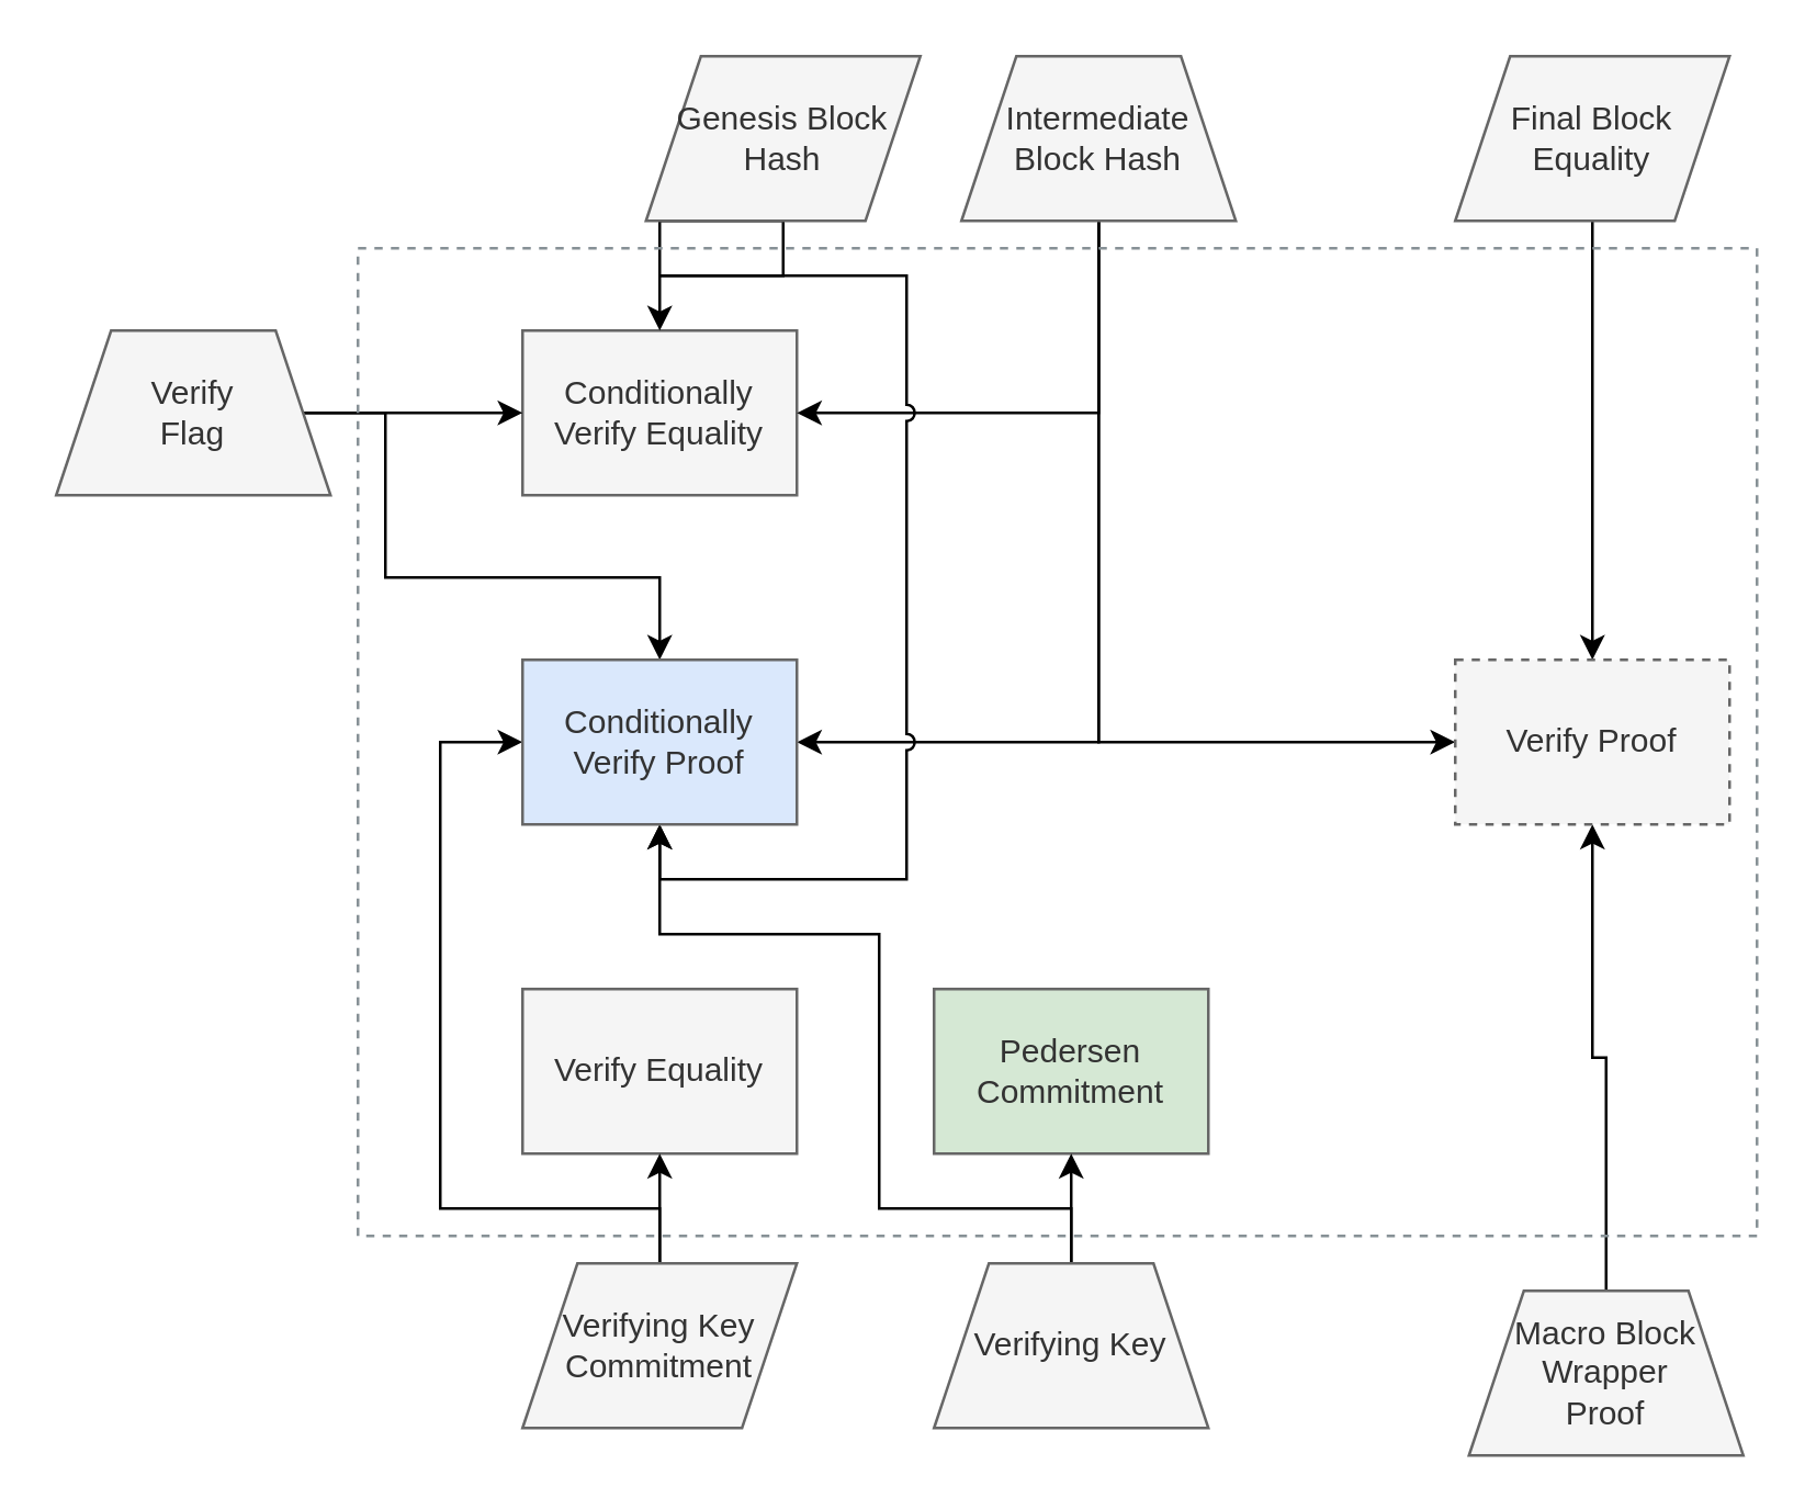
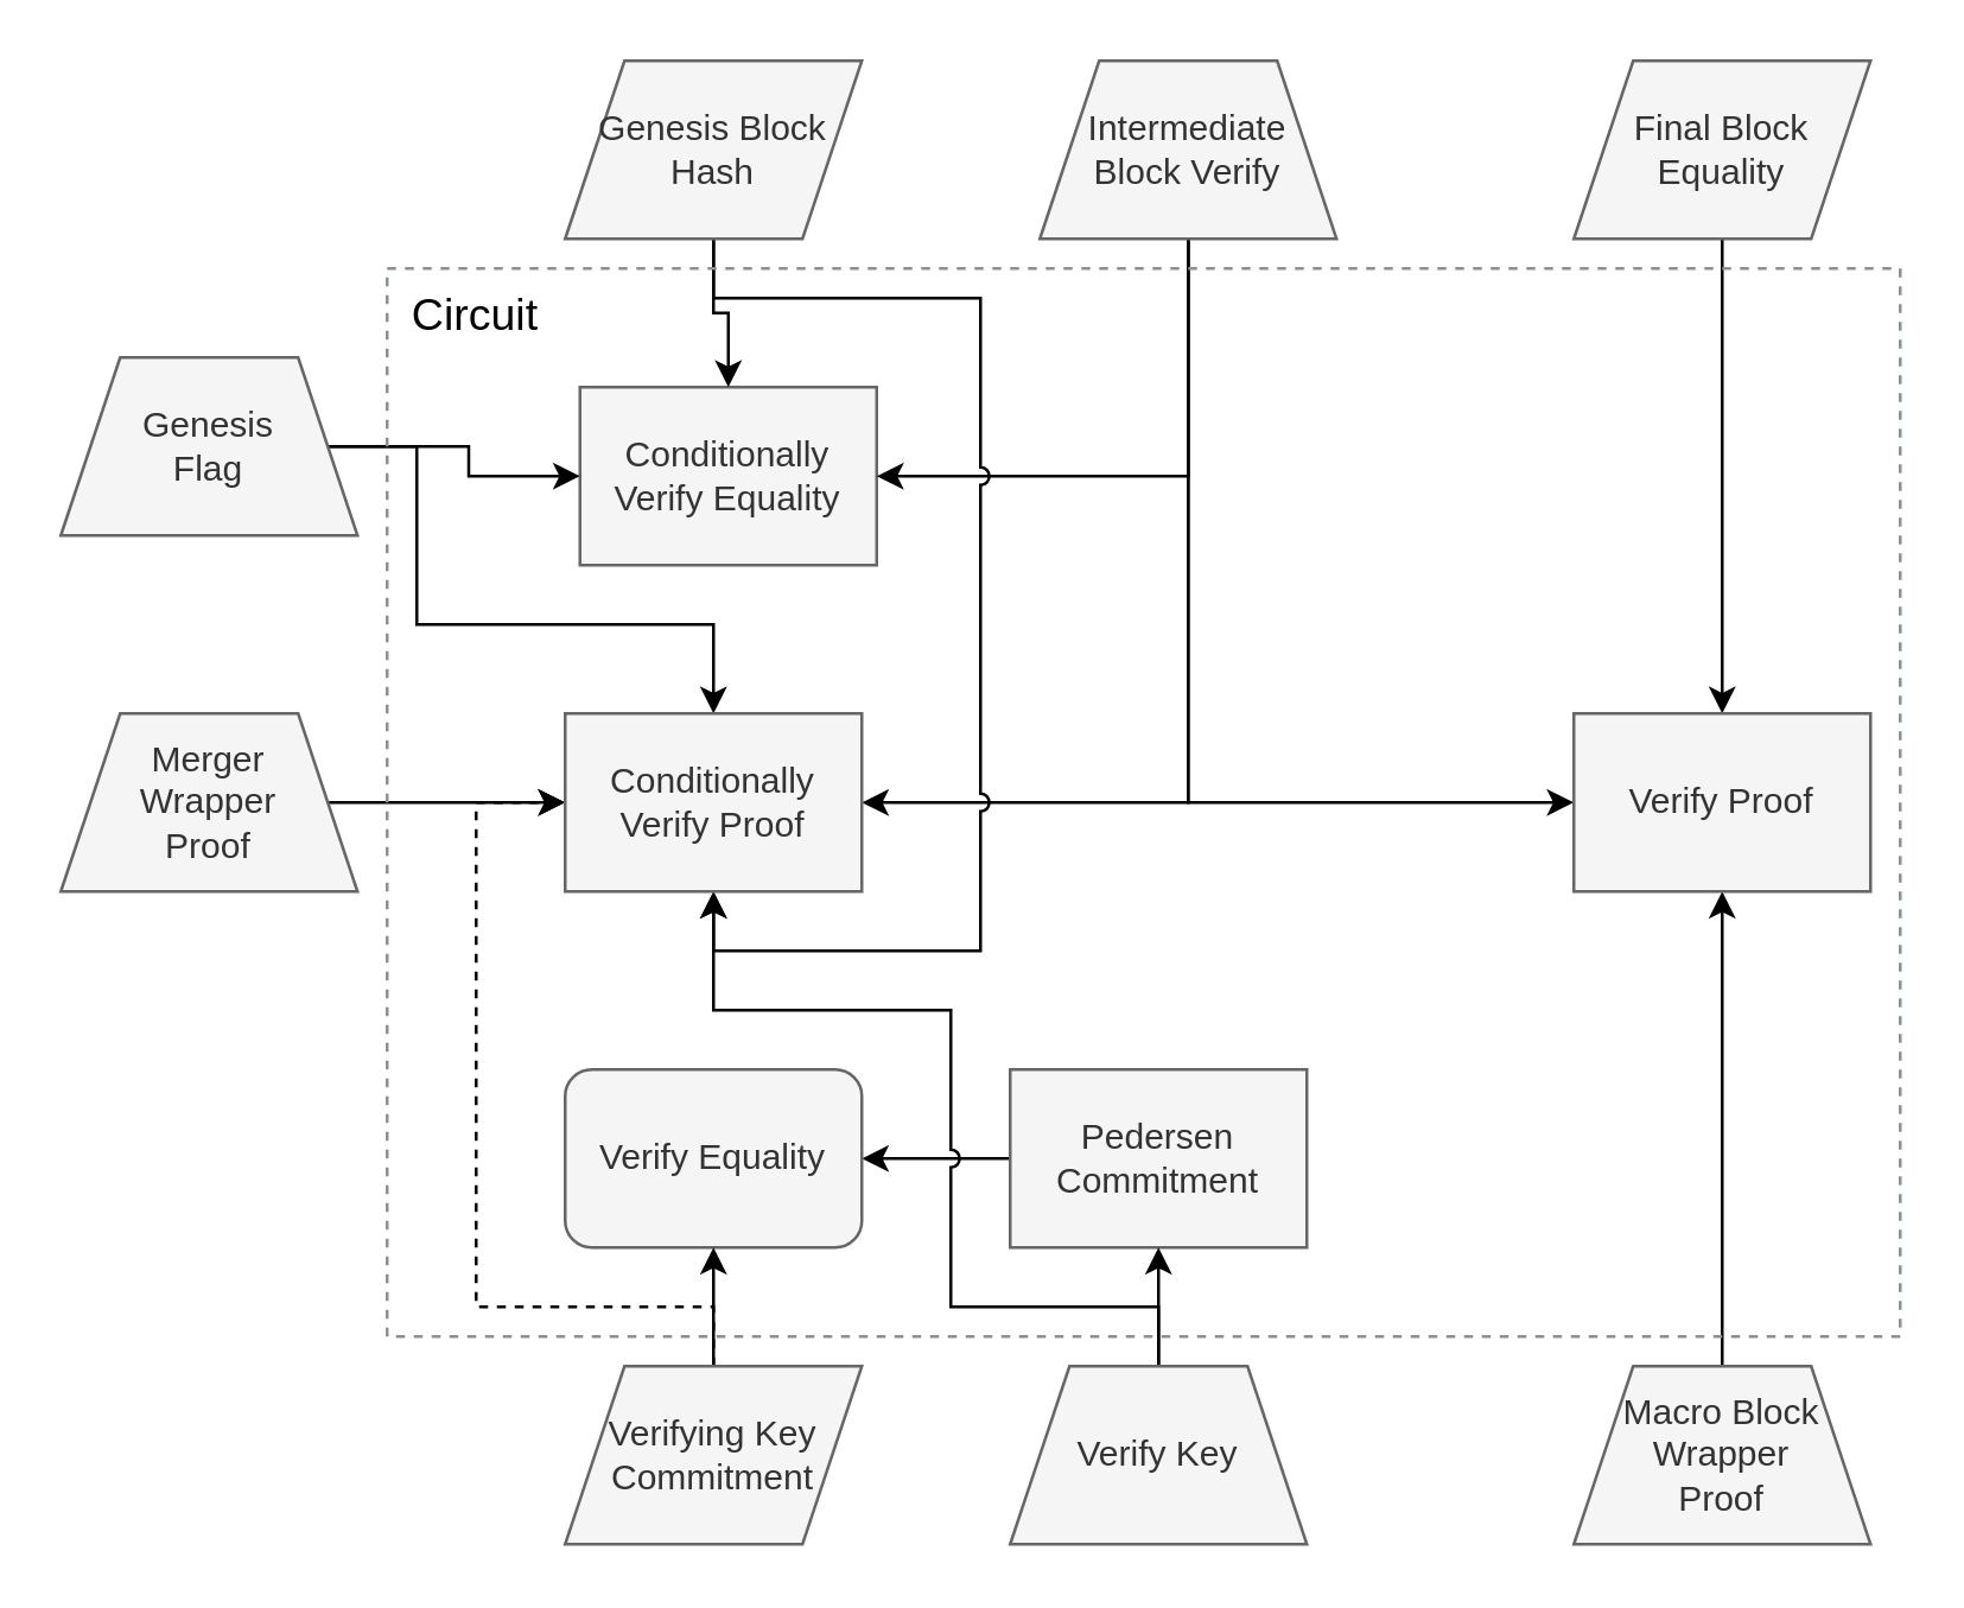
  <mxCell id="0" />
  <mxCell id="1" parent="0" />
- <mxCell id="3" value="Pedersen Commitment" style="whiteSpace=wrap;html=1;fillColor=#d5e8d4;strokeColor=#666666;fontColor=#333333;" vertex="1" parent="1"><mxGeometry x="340" y="360" width="100" height="60" as="geometry" /></mxCell>
- <mxCell id="4" value="&lt;div&gt;Verify Equality&lt;/div&gt;" style="whiteSpace=wrap;html=1;fillColor=#f5f5f5;strokeColor=#666666;fontColor=#333333;" vertex="1" parent="1"><mxGeometry x="190" y="360" width="100" height="60" as="geometry" /></mxCell>
- <mxCell id="5" value="&lt;div&gt;Conditionally&lt;/div&gt;&lt;div&gt;Verify Equality&lt;/div&gt;" style="whiteSpace=wrap;html=1;fillColor=#f5f5f5;strokeColor=#666666;fontColor=#333333;" vertex="1" parent="1"><mxGeometry x="190" y="120" width="100" height="60" as="geometry" /></mxCell>
+ <mxCell id="2" style="edgeStyle=orthogonalEdgeStyle;rounded=0;jumpStyle=arc;orthogonalLoop=1;jettySize=auto;html=1;exitX=0;exitY=0.5;exitDx=0;exitDy=0;entryX=1;entryY=0.5;entryDx=0;entryDy=0;fontSize=15;" edge="1" parent="1" source="3" target="4"><mxGeometry relative="1" as="geometry" /></mxCell>
+ <mxCell id="3" value="Pedersen Commitment" style="whiteSpace=wrap;html=1;fillColor=#f5f5f5;strokeColor=#666666;fontColor=#333333;" vertex="1" parent="1"><mxGeometry x="340" y="360" width="100" height="60" as="geometry" /></mxCell>
+ <mxCell id="4" value="&lt;div&gt;Verify Equality&lt;/div&gt;" style="whiteSpace=wrap;html=1;fillColor=#f5f5f5;strokeColor=#666666;fontColor=#333333;rounded=1;" vertex="1" parent="1"><mxGeometry x="190" y="360" width="100" height="60" as="geometry" /></mxCell>
+ <mxCell id="5" value="&lt;div&gt;Conditionally&lt;/div&gt;&lt;div&gt;Verify Equality&lt;/div&gt;" style="whiteSpace=wrap;html=1;fillColor=#f5f5f5;strokeColor=#666666;fontColor=#333333;" vertex="1" parent="1"><mxGeometry x="195" y="130" width="100" height="60" as="geometry" /></mxCell>
  <mxCell id="6" style="edgeStyle=orthogonalEdgeStyle;rounded=0;jumpStyle=arc;orthogonalLoop=1;jettySize=auto;html=1;exitX=0.5;exitY=0;exitDx=0;exitDy=0;entryX=0.5;entryY=1;entryDx=0;entryDy=0;fontSize=15;" edge="1" parent="1" source="8" target="4"><mxGeometry relative="1" as="geometry" /></mxCell>
- <mxCell id="7" style="edgeStyle=orthogonalEdgeStyle;rounded=0;jumpStyle=arc;orthogonalLoop=1;jettySize=auto;html=1;exitX=0.5;exitY=0;exitDx=0;exitDy=0;entryX=0;entryY=0.5;entryDx=0;entryDy=0;fontSize=15;" edge="1" parent="1" source="8" target="29"><mxGeometry relative="1" as="geometry"><Array as="points"><mxPoint x="240" y="440" /><mxPoint x="160" y="440" /><mxPoint x="160" y="270" /></Array></mxGeometry></mxCell>
+ <mxCell id="7" style="edgeStyle=orthogonalEdgeStyle;rounded=0;jumpStyle=arc;orthogonalLoop=1;jettySize=auto;html=1;exitX=0.5;exitY=0;exitDx=0;exitDy=0;entryX=0;entryY=0.5;entryDx=0;entryDy=0;fontSize=15;dashed=1;" edge="1" parent="1" source="8" target="29"><mxGeometry relative="1" as="geometry"><Array as="points"><mxPoint x="240" y="440" /><mxPoint x="160" y="440" /><mxPoint x="160" y="270" /></Array></mxGeometry></mxCell>
  <mxCell id="8" value="&lt;font style=&quot;font-size: 12px&quot;&gt;Verifying Key Commitment&lt;/font&gt;" style="shape=parallelogram;perimeter=parallelogramPerimeter;whiteSpace=wrap;html=1;fixedSize=1;fillColor=#f5f5f5;strokeColor=#666666;fontColor=#333333;" vertex="1" parent="1"><mxGeometry x="190" y="460" width="100" height="60" as="geometry" /></mxCell>
  <mxCell id="9" style="edgeStyle=orthogonalEdgeStyle;rounded=0;jumpStyle=arc;orthogonalLoop=1;jettySize=auto;html=1;exitX=0.5;exitY=0;exitDx=0;exitDy=0;entryX=0.5;entryY=1;entryDx=0;entryDy=0;fontSize=15;" edge="1" parent="1" source="11" target="3"><mxGeometry relative="1" as="geometry" /></mxCell>
  <mxCell id="10" style="edgeStyle=orthogonalEdgeStyle;rounded=0;jumpStyle=arc;orthogonalLoop=1;jettySize=auto;html=1;exitX=0.5;exitY=0;exitDx=0;exitDy=0;entryX=0.5;entryY=1;entryDx=0;entryDy=0;fontSize=15;" edge="1" parent="1" source="11" target="29"><mxGeometry relative="1" as="geometry"><Array as="points"><mxPoint x="390" y="440" /><mxPoint x="320" y="440" /><mxPoint x="320" y="340" /><mxPoint x="240" y="340" /></Array></mxGeometry></mxCell>
- <mxCell id="11" value="Verifying Key" style="shape=trapezoid;perimeter=trapezoidPerimeter;whiteSpace=wrap;html=1;fixedSize=1;fillColor=#f5f5f5;strokeColor=#666666;fontColor=#333333;" vertex="1" parent="1"><mxGeometry x="340" y="460" width="100" height="60" as="geometry" /></mxCell>
+ <mxCell id="11" value="Verify Key" style="shape=trapezoid;perimeter=trapezoidPerimeter;whiteSpace=wrap;html=1;fixedSize=1;fillColor=#f5f5f5;strokeColor=#666666;fontColor=#333333;" vertex="1" parent="1"><mxGeometry x="340" y="460" width="100" height="60" as="geometry" /></mxCell>
  <mxCell id="12" style="edgeStyle=orthogonalEdgeStyle;rounded=0;jumpStyle=arc;orthogonalLoop=1;jettySize=auto;html=1;exitX=0.5;exitY=1;exitDx=0;exitDy=0;entryX=0.5;entryY=0;entryDx=0;entryDy=0;fontSize=15;" edge="1" parent="1" source="13" target="30"><mxGeometry relative="1" as="geometry" /></mxCell>
  <mxCell id="13" value="&lt;div&gt;&lt;font style=&quot;font-size: 12px&quot;&gt;Final Block&lt;br&gt;Equality&lt;/font&gt;&lt;/div&gt;" style="shape=parallelogram;perimeter=parallelogramPerimeter;whiteSpace=wrap;html=1;fixedSize=1;fillColor=#f5f5f5;strokeColor=#666666;fontColor=#333333;" vertex="1" parent="1"><mxGeometry x="530" y="20" width="100" height="60" as="geometry" /></mxCell>
  <mxCell id="14" style="edgeStyle=orthogonalEdgeStyle;rounded=0;orthogonalLoop=1;jettySize=auto;html=1;exitX=0.5;exitY=1;exitDx=0;exitDy=0;entryX=1;entryY=0.5;entryDx=0;entryDy=0;fontSize=15;" edge="1" parent="1" source="17" target="5"><mxGeometry relative="1" as="geometry" /></mxCell>
  <mxCell id="15" style="edgeStyle=orthogonalEdgeStyle;rounded=0;orthogonalLoop=1;jettySize=auto;html=1;exitX=0.5;exitY=1;exitDx=0;exitDy=0;entryX=1;entryY=0.5;entryDx=0;entryDy=0;fontSize=15;" edge="1" parent="1" source="17" target="29"><mxGeometry relative="1" as="geometry" /></mxCell>
  <mxCell id="16" style="edgeStyle=orthogonalEdgeStyle;rounded=0;jumpStyle=arc;orthogonalLoop=1;jettySize=auto;html=1;exitX=0.5;exitY=1;exitDx=0;exitDy=0;entryX=0;entryY=0.5;entryDx=0;entryDy=0;fontSize=15;" edge="1" parent="1" source="17" target="30"><mxGeometry relative="1" as="geometry"><Array as="points"><mxPoint x="400" y="270" /></Array></mxGeometry></mxCell>
- <mxCell id="17" value="&lt;div&gt;Intermediate&lt;/div&gt;&lt;div&gt;Block Hash&lt;/div&gt;" style="shape=trapezoid;perimeter=trapezoidPerimeter;whiteSpace=wrap;html=1;fixedSize=1;fillColor=#f5f5f5;strokeColor=#666666;fontColor=#333333;" vertex="1" parent="1"><mxGeometry x="350" y="20" width="100" height="60" as="geometry" /></mxCell>
+ <mxCell id="17" value="&lt;div&gt;Intermediate&lt;/div&gt;&lt;div&gt;Block Verify&lt;/div&gt;" style="shape=trapezoid;perimeter=trapezoidPerimeter;whiteSpace=wrap;html=1;fixedSize=1;fillColor=#f5f5f5;strokeColor=#666666;fontColor=#333333;" vertex="1" parent="1"><mxGeometry x="350" y="20" width="100" height="60" as="geometry" /></mxCell>
  <mxCell id="18" style="edgeStyle=orthogonalEdgeStyle;rounded=0;orthogonalLoop=1;jettySize=auto;html=1;exitX=1;exitY=0.5;exitDx=0;exitDy=0;entryX=0;entryY=0.5;entryDx=0;entryDy=0;fontSize=15;" edge="1" parent="1" source="20" target="5"><mxGeometry relative="1" as="geometry" /></mxCell>
  <mxCell id="19" style="edgeStyle=orthogonalEdgeStyle;rounded=0;jumpStyle=arc;orthogonalLoop=1;jettySize=auto;html=1;exitX=1;exitY=0.5;exitDx=0;exitDy=0;entryX=0.5;entryY=0;entryDx=0;entryDy=0;fontSize=15;" edge="1" parent="1" source="20" target="29"><mxGeometry relative="1" as="geometry"><Array as="points"><mxPoint x="140" y="150" /><mxPoint x="140" y="210" /><mxPoint x="240" y="210" /></Array></mxGeometry></mxCell>
- <mxCell id="20" value="&lt;div&gt;Verify&lt;/div&gt;&lt;div&gt;Flag&lt;br&gt;&lt;/div&gt;" style="shape=trapezoid;perimeter=trapezoidPerimeter;whiteSpace=wrap;html=1;fixedSize=1;fillColor=#f5f5f5;strokeColor=#666666;fontColor=#333333;" vertex="1" parent="1"><mxGeometry x="20" y="120" width="100" height="60" as="geometry" /></mxCell>
+ <mxCell id="20" value="&lt;div&gt;Genesis&lt;/div&gt;&lt;div&gt;Flag&lt;br&gt;&lt;/div&gt;" style="shape=trapezoid;perimeter=trapezoidPerimeter;whiteSpace=wrap;html=1;fixedSize=1;fillColor=#f5f5f5;strokeColor=#666666;fontColor=#333333;" vertex="1" parent="1"><mxGeometry x="20" y="120" width="100" height="60" as="geometry" /></mxCell>
+ <mxCell id="21" value="Circuit" style="text;html=1;strokeColor=none;fillColor=none;align=center;verticalAlign=middle;whiteSpace=wrap;rounded=0;fontSize=15;" vertex="1" parent="1"><mxGeometry x="130" y="90" width="60" height="30" as="geometry" /></mxCell>
  <mxCell id="22" style="edgeStyle=orthogonalEdgeStyle;rounded=0;orthogonalLoop=1;jettySize=auto;html=1;exitX=0.5;exitY=1;exitDx=0;exitDy=0;entryX=0.5;entryY=0;entryDx=0;entryDy=0;fontSize=15;" edge="1" parent="1" source="24" target="5"><mxGeometry relative="1" as="geometry" /></mxCell>
  <mxCell id="23" style="edgeStyle=orthogonalEdgeStyle;rounded=0;jumpStyle=arc;orthogonalLoop=1;jettySize=auto;html=1;exitX=0.5;exitY=1;exitDx=0;exitDy=0;entryX=0.5;entryY=1;entryDx=0;entryDy=0;fontSize=15;" edge="1" parent="1" source="24" target="29"><mxGeometry relative="1" as="geometry"><Array as="points"><mxPoint x="240" y="100" /><mxPoint x="330" y="100" /><mxPoint x="330" y="320" /><mxPoint x="240" y="320" /></Array></mxGeometry></mxCell>
- <mxCell id="24" value="&lt;div&gt;&lt;font style=&quot;font-size: 12px&quot;&gt;Genesis Block Hash&lt;/font&gt;&lt;/div&gt;" style="shape=parallelogram;perimeter=parallelogramPerimeter;whiteSpace=wrap;html=1;fixedSize=1;fillColor=#f5f5f5;strokeColor=#666666;fontColor=#333333;" vertex="1" parent="1"><mxGeometry x="235" y="20" width="100" height="60" as="geometry" /></mxCell>
+ <mxCell id="24" value="&lt;div&gt;&lt;font style=&quot;font-size: 12px&quot;&gt;Genesis Block Hash&lt;/font&gt;&lt;/div&gt;" style="shape=parallelogram;perimeter=parallelogramPerimeter;whiteSpace=wrap;html=1;fixedSize=1;fillColor=#f5f5f5;strokeColor=#666666;fontColor=#333333;" vertex="1" parent="1"><mxGeometry x="190" y="20" width="100" height="60" as="geometry" /></mxCell>
  <mxCell id="25" style="edgeStyle=orthogonalEdgeStyle;rounded=0;jumpStyle=arc;orthogonalLoop=1;jettySize=auto;html=1;exitX=0.5;exitY=0;exitDx=0;exitDy=0;entryX=0.5;entryY=1;entryDx=0;entryDy=0;fontSize=15;" edge="1" parent="1" source="26" target="30"><mxGeometry relative="1" as="geometry" /></mxCell>
- <mxCell id="26" value="&lt;div&gt;Macro Block Wrapper&lt;br&gt;&lt;/div&gt;&lt;div&gt;Proof&lt;/div&gt;" style="shape=trapezoid;perimeter=trapezoidPerimeter;whiteSpace=wrap;html=1;fixedSize=1;fillColor=#f5f5f5;strokeColor=#666666;fontColor=#333333;" vertex="1" parent="1"><mxGeometry x="535" y="470" width="100" height="60" as="geometry" /></mxCell>
- <mxCell id="29" value="&lt;div&gt;Conditionally&lt;/div&gt;&lt;div&gt;Verify Proof&lt;/div&gt;" style="whiteSpace=wrap;html=1;fillColor=#dae8fc;strokeColor=#666666;fontColor=#333333;" vertex="1" parent="1"><mxGeometry x="190" y="240" width="100" height="60" as="geometry" /></mxCell>
- <mxCell id="30" value="&lt;div&gt;Verify Proof&lt;/div&gt;" style="whiteSpace=wrap;html=1;fillColor=#f5f5f5;strokeColor=#666666;fontColor=#333333;dashed=1;" vertex="1" parent="1"><mxGeometry x="530" y="240" width="100" height="60" as="geometry" /></mxCell>
+ <mxCell id="26" value="&lt;div&gt;Macro Block Wrapper&lt;br&gt;&lt;/div&gt;&lt;div&gt;Proof&lt;/div&gt;" style="shape=trapezoid;perimeter=trapezoidPerimeter;whiteSpace=wrap;html=1;fixedSize=1;fillColor=#f5f5f5;strokeColor=#666666;fontColor=#333333;" vertex="1" parent="1"><mxGeometry x="530" y="460" width="100" height="60" as="geometry" /></mxCell>
+ <mxCell id="27" style="edgeStyle=orthogonalEdgeStyle;rounded=0;jumpStyle=arc;orthogonalLoop=1;jettySize=auto;html=1;exitX=1;exitY=0.5;exitDx=0;exitDy=0;entryX=0;entryY=0.5;entryDx=0;entryDy=0;fontSize=15;" edge="1" parent="1" source="28" target="29"><mxGeometry relative="1" as="geometry" /></mxCell>
+ <mxCell id="28" value="&lt;div&gt;Merger&lt;/div&gt;&lt;div&gt;Wrapper&lt;br&gt;&lt;/div&gt;&lt;div&gt;Proof&lt;/div&gt;" style="shape=trapezoid;perimeter=trapezoidPerimeter;whiteSpace=wrap;html=1;fixedSize=1;fillColor=#f5f5f5;strokeColor=#666666;fontColor=#333333;" vertex="1" parent="1"><mxGeometry x="20" y="240" width="100" height="60" as="geometry" /></mxCell>
+ <mxCell id="29" value="&lt;div&gt;Conditionally&lt;/div&gt;&lt;div&gt;Verify Proof&lt;/div&gt;" style="whiteSpace=wrap;html=1;fillColor=#f5f5f5;strokeColor=#666666;fontColor=#333333;" vertex="1" parent="1"><mxGeometry x="190" y="240" width="100" height="60" as="geometry" /></mxCell>
+ <mxCell id="30" value="&lt;div&gt;Verify Proof&lt;/div&gt;" style="whiteSpace=wrap;html=1;fillColor=#f5f5f5;strokeColor=#666666;fontColor=#333333;" vertex="1" parent="1"><mxGeometry x="530" y="240" width="100" height="60" as="geometry" /></mxCell>
  <mxCell id="31" value="" style="outlineConnect=0;gradientColor=none;html=1;whiteSpace=wrap;fontSize=12;fontStyle=0;strokeColor=#879196;fillColor=none;verticalAlign=top;align=center;fontColor=#879196;dashed=1;spacingTop=3;rounded=0;" vertex="1" parent="1"><mxGeometry x="130" y="90" width="510" height="360" as="geometry" /></mxCell>
